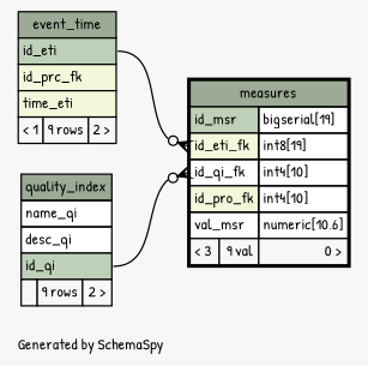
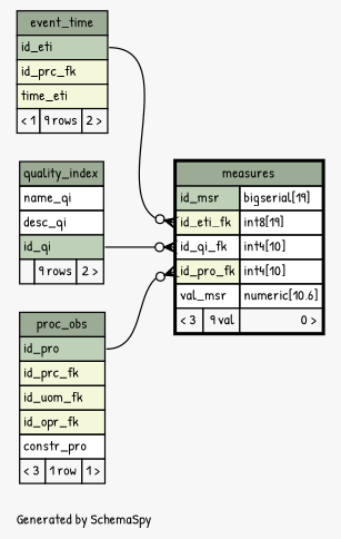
  digraph {
    bgcolor="#f7f7f7"
    fontname="Patrick Hand"
    fontsize=11
    label="\nGenerated by SchemaSpy"
    labeljust=l
    nodesep=0.18
    rankdir=RL
    ranksep=0.46
    node [fontname="Patrick Hand" fontsize=11 shape=plaintext]
    edge [arrowhead=none arrowsize=0.8 arrowtail=crowodot dir=back fontname="Patrick Hand"]
    n1 [label=<     <TABLE BORDER="2" CELLBORDER="1" CELLSPACING="0" BGCOLOR="#ffffff">       <TR><TD COLSPAN="3" BGCOLOR="#9bab96" ALIGN="CENTER">measures</TD></TR>       <TR><TD PORT="id_msr" COLSPAN="2" BGCOLOR="#bed1b8" ALIGN="LEFT">id_msr</TD><TD PORT="id_msr.type" ALIGN="LEFT">bigserial[19]</TD></TR>       <TR><TD PORT="id_eti_fk" COLSPAN="2" BGCOLOR="#f4f7da" ALIGN="LEFT">id_eti_fk</TD><TD PORT="id_eti_fk.type" ALIGN="LEFT">int8[19]</TD></TR>       <TR><TD PORT="id_qi_fk" COLSPAN="2" ALIGN="LEFT">id_qi_fk</TD><TD PORT="id_qi_fk.type" ALIGN="LEFT">int4[10]</TD></TR>       <TR><TD PORT="id_pro_fk" COLSPAN="2" BGCOLOR="#f4f7da" ALIGN="LEFT">id_pro_fk</TD><TD PORT="id_pro_fk.type" ALIGN="LEFT">int4[10]</TD></TR>       <TR><TD PORT="val_msr" COLSPAN="2" ALIGN="LEFT">val_msr</TD><TD PORT="val_msr.type" ALIGN="LEFT">numeric[10,6]</TD></TR>       <TR><TD ALIGN="LEFT" BGCOLOR="#f7f7f7">&lt; 3</TD><TD ALIGN="RIGHT" BGCOLOR="#f7f7f7">9 val</TD><TD ALIGN="RIGHT" BGCOLOR="#f7f7f7">0 &gt;</TD></TR>     </TABLE>>]
    n2 [label=<     <TABLE BORDER="0" CELLBORDER="1" CELLSPACING="0" BGCOLOR="#ffffff">       <TR><TD COLSPAN="3" BGCOLOR="#9bab96" ALIGN="CENTER">event_time</TD></TR>       <TR><TD PORT="id_eti" COLSPAN="3" BGCOLOR="#bed1b8" ALIGN="LEFT">id_eti</TD></TR>       <TR><TD PORT="id_prc_fk" COLSPAN="3" BGCOLOR="#f4f7da" ALIGN="LEFT">id_prc_fk</TD></TR>       <TR><TD PORT="time_eti" COLSPAN="3" BGCOLOR="#f4f7da" ALIGN="LEFT">time_eti</TD></TR>       <TR><TD ALIGN="LEFT" BGCOLOR="#f7f7f7">&lt; 1</TD><TD ALIGN="RIGHT" BGCOLOR="#f7f7f7">9 rows</TD><TD ALIGN="RIGHT" BGCOLOR="#f7f7f7">2 &gt;</TD></TR>     </TABLE>>]
+   n3 [label=<     <TABLE BORDER="0" CELLBORDER="1" CELLSPACING="0" BGCOLOR="#ffffff">       <TR><TD COLSPAN="3" BGCOLOR="#9bab96" ALIGN="CENTER">proc_obs</TD></TR>       <TR><TD PORT="id_pro" COLSPAN="3" BGCOLOR="#bed1b8" ALIGN="LEFT">id_pro</TD></TR>       <TR><TD PORT="id_prc_fk" COLSPAN="3" BGCOLOR="#f4f7da" ALIGN="LEFT">id_prc_fk</TD></TR>       <TR><TD PORT="id_uom_fk" COLSPAN="3" BGCOLOR="#f4f7da" ALIGN="LEFT">id_uom_fk</TD></TR>       <TR><TD PORT="id_opr_fk" COLSPAN="3" BGCOLOR="#f4f7da" ALIGN="LEFT">id_opr_fk</TD></TR>       <TR><TD PORT="constr_pro" COLSPAN="3" ALIGN="LEFT">constr_pro</TD></TR>       <TR><TD ALIGN="LEFT" BGCOLOR="#f7f7f7">&lt; 3</TD><TD ALIGN="RIGHT" BGCOLOR="#f7f7f7">1 row</TD><TD ALIGN="RIGHT" BGCOLOR="#f7f7f7">1 &gt;</TD></TR>     </TABLE>>]
    n4 [label=<     <TABLE BORDER="0" CELLBORDER="1" CELLSPACING="0" BGCOLOR="#ffffff">       <TR><TD COLSPAN="3" BGCOLOR="#9bab96" ALIGN="CENTER">quality_index</TD></TR>       <TR><TD PORT="name_qi" COLSPAN="3" ALIGN="LEFT">name_qi</TD></TR>       <TR><TD PORT="desc_qi" COLSPAN="3" ALIGN="LEFT">desc_qi</TD></TR>       <TR><TD PORT="id_qi" COLSPAN="3" BGCOLOR="#bed1b8" ALIGN="LEFT">id_qi</TD></TR>       <TR><TD ALIGN="LEFT" BGCOLOR="#f7f7f7">  </TD><TD ALIGN="RIGHT" BGCOLOR="#f7f7f7">9 rows</TD><TD ALIGN="RIGHT" BGCOLOR="#f7f7f7">2 &gt;</TD></TR>     </TABLE>>]
    n1 -> n2 [headport="id_eti:e" tailport="id_eti_fk:w"]
+   n1 -> n3 [headport="id_pro:e" tailport="id_pro_fk:w"]
    n1 -> n4 [headport="id_qi:e" tailport="id_qi_fk:w"]
  }
